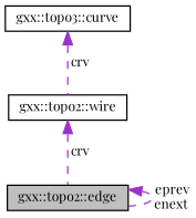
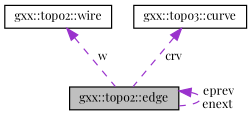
  digraph {
    fontname="Playfair Display"
    node [color=black fillcolor=white fontname="Playfair Display" fontsize=10 shape=record style=filled]
    edge [color=darkorchid3 dir=back fontname="Playfair Display" fontsize=10 labelfontname=Helvetica labelfontsize=10 style=dashed]
    n1 [fillcolor=grey75 fontcolor=black height=0.2 label="gxx::topo2::edge" width=0.4]
    n2 [height=0.2 label="gxx::topo2::wire" width=0.4]
    n3 [height=0.2 label="gxx::topo3::curve" width=0.4]
    n1 -> n1 [label=" eprev\nenext"]
-   n2 -> n1 [label=" crv"]
-   n3 -> n2 [label=" crv"]
+   n2 -> n1 [label=" w"]
+   n3 -> n1 [label=" crv"]
  }
